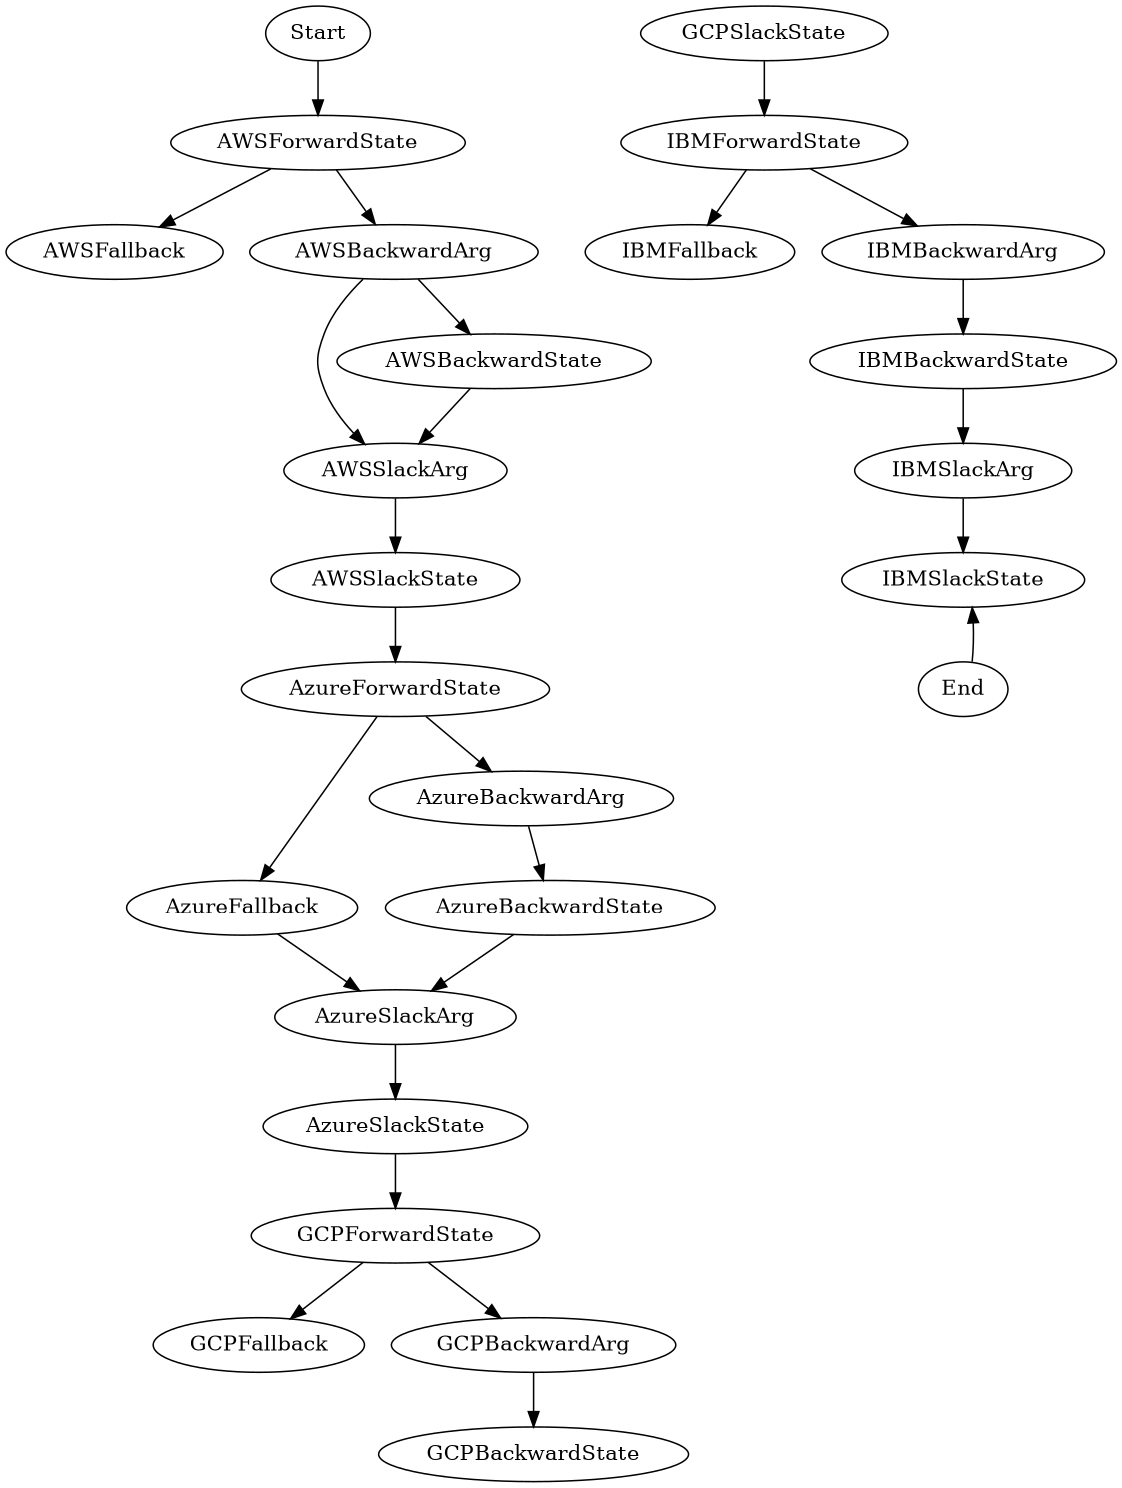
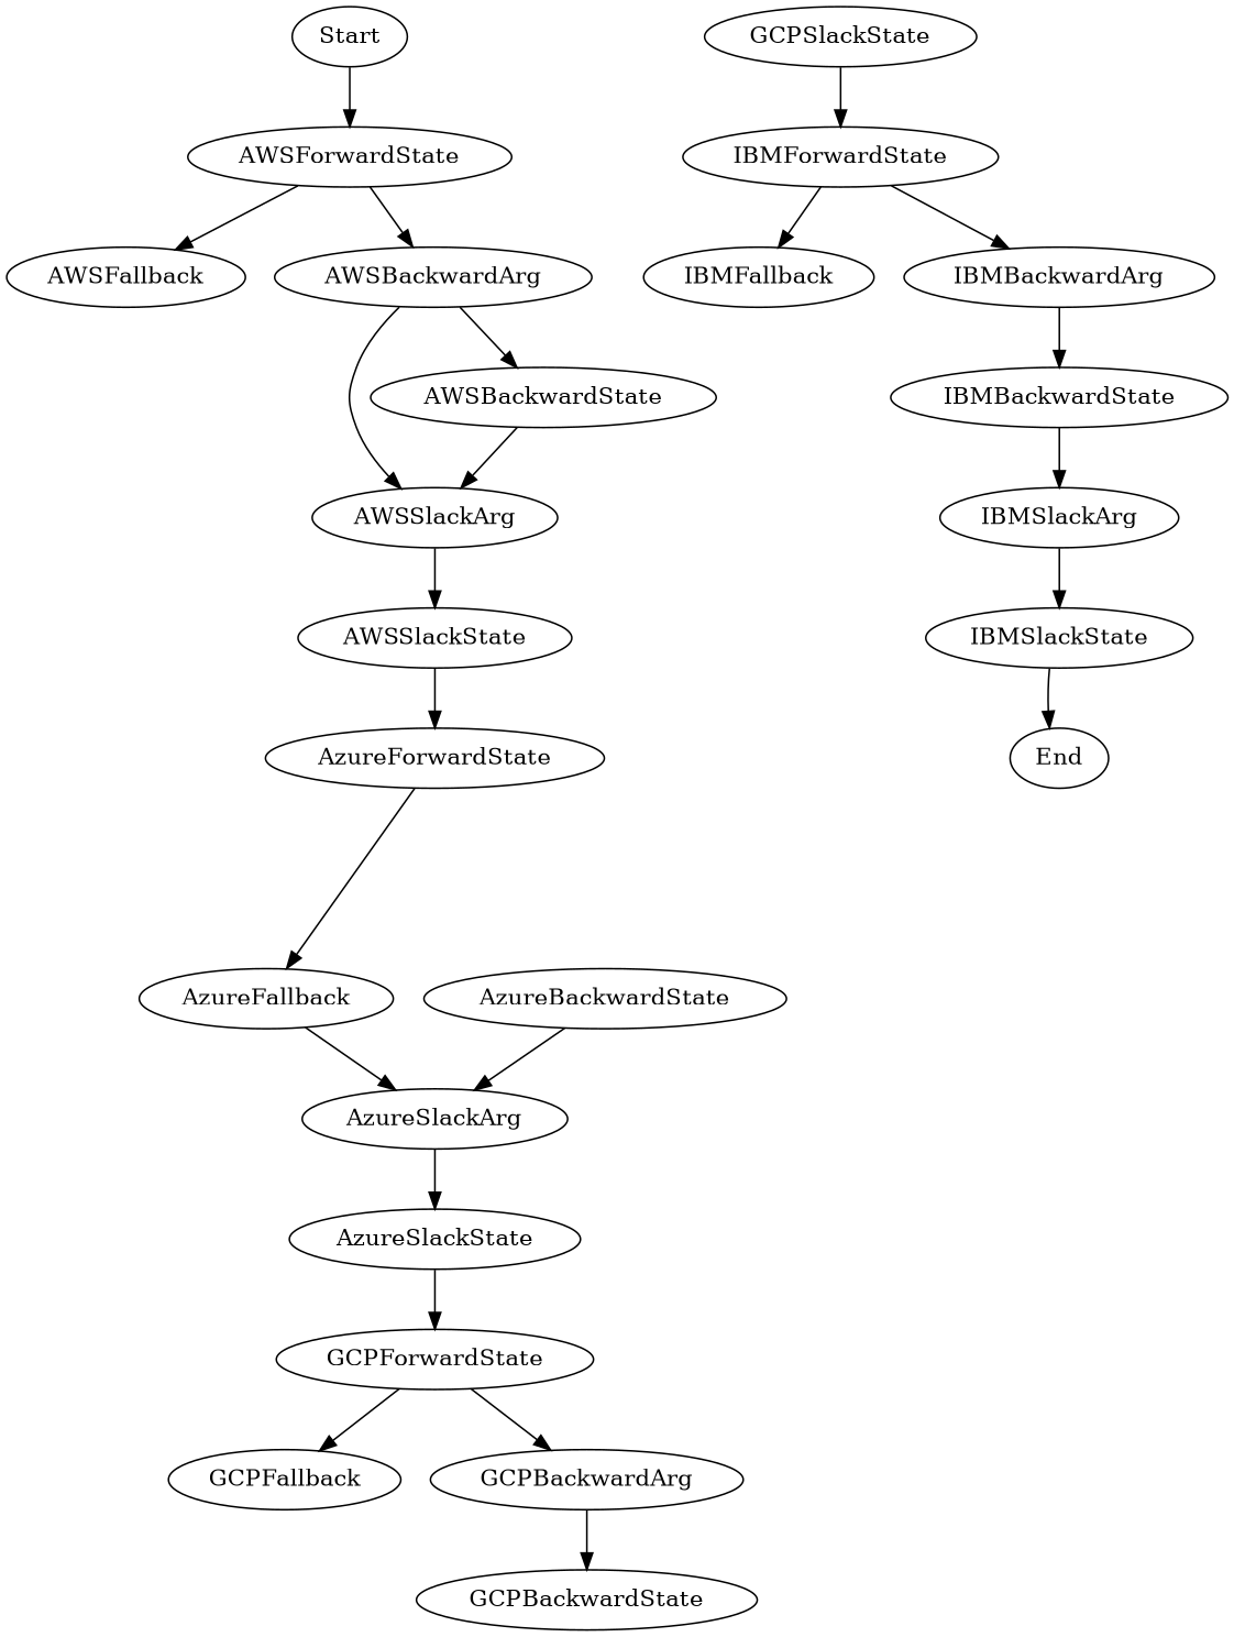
  digraph {
    Start
    AWSForwardState
    AWSFallback
    AWSBackwardArg
    AWSSlackArg
    AWSBackwardState
    AWSSlackState
    AzureForwardState
    AzureFallback
-   AzureBackwardArg
    AzureSlackArg
    AzureBackwardState
    AzureSlackState
    GCPForwardState
    GCPFallback
    GCPBackwardArg
    GCPBackwardState
    GCPSlackState
    IBMForwardState
    IBMFallback
    IBMBackwardArg
    IBMBackwardState
    IBMSlackArg
    IBMSlackState
    End
    Start -> AWSForwardState
    AWSForwardState -> AWSFallback
    AWSForwardState -> AWSBackwardArg
    AWSBackwardArg -> AWSSlackArg
    AWSBackwardArg -> AWSBackwardState
    AWSSlackArg -> AWSSlackState
    AWSBackwardState -> AWSSlackArg
    AWSSlackState -> AzureForwardState
    AzureForwardState -> AzureFallback
-   AzureForwardState -> AzureBackwardArg
    AzureFallback -> AzureSlackArg
-   AzureBackwardArg -> AzureBackwardState
    AzureSlackArg -> AzureSlackState
    AzureBackwardState -> AzureSlackArg
    AzureSlackState -> GCPForwardState
    GCPForwardState -> GCPFallback
    GCPForwardState -> GCPBackwardArg
    GCPBackwardArg -> GCPBackwardState
    GCPSlackState -> IBMForwardState
    IBMForwardState -> IBMFallback
    IBMForwardState -> IBMBackwardArg
    IBMBackwardArg -> IBMBackwardState
    IBMBackwardState -> IBMSlackArg
    IBMSlackArg -> IBMSlackState
-   End -> IBMSlackState
+   IBMSlackState -> End
  }
